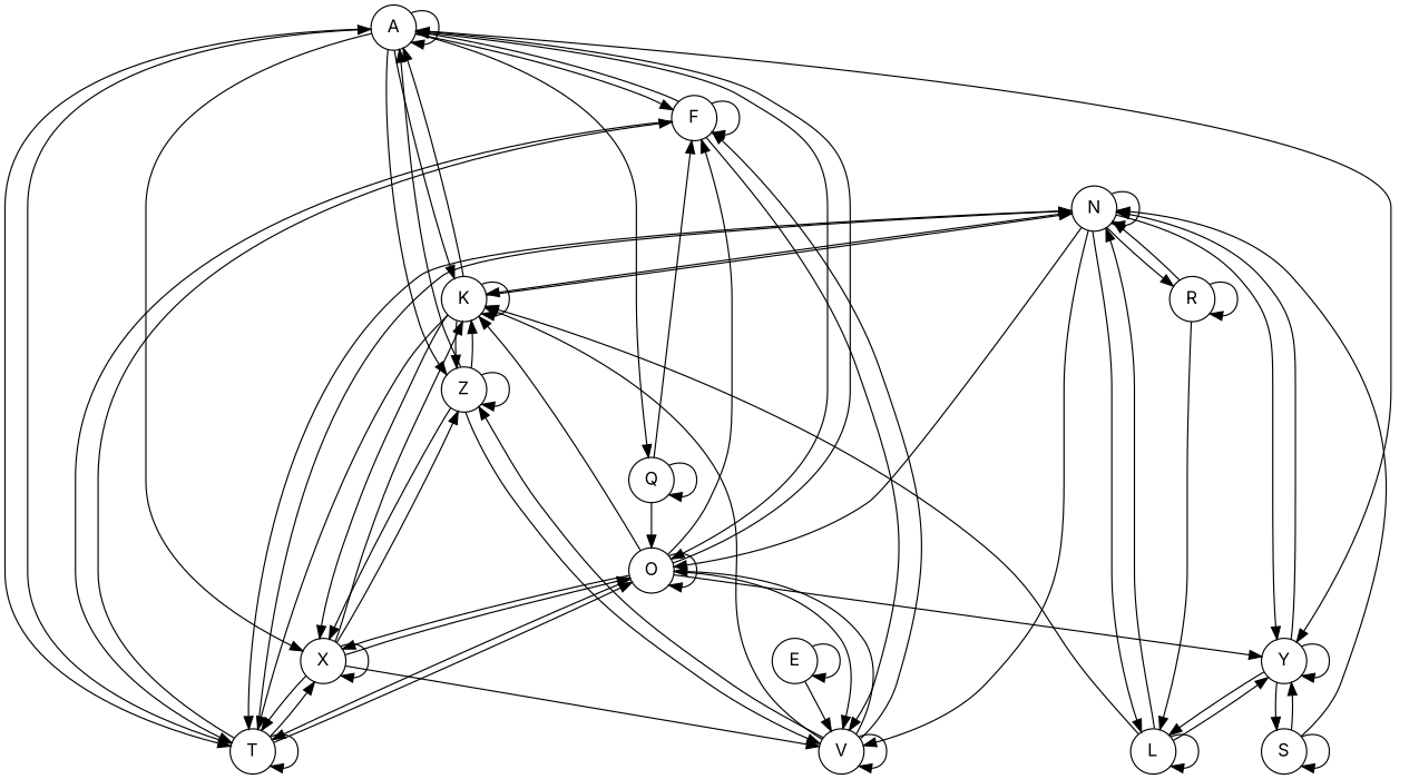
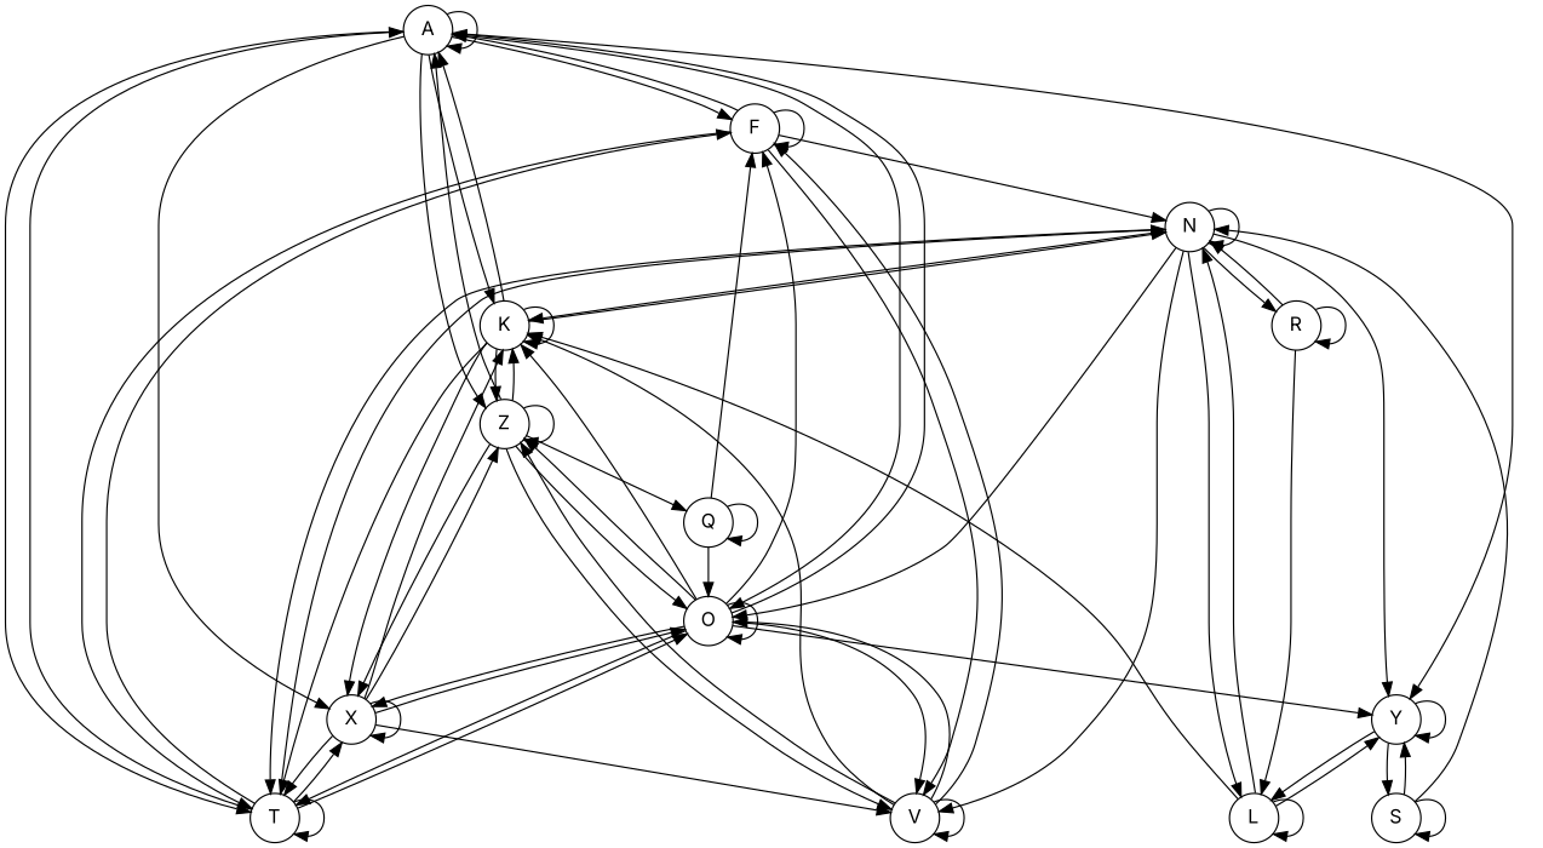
  digraph {
    fontname=Inter
    node [fontname=Inter shape=circle]
    edge [fontname=Inter]
    A
    F
    K
    O
    T
    X
    Y
    Z
    V
    N
    L
    S
    Q
-   E
    R
    A -> A
    A -> F
    A -> K
    A -> O
    A -> T
    A -> X
    A -> Y
    A -> Z
    F -> A
    F -> F
    F -> T
    F -> V
    K -> A
    K -> K
    K -> T
    K -> X
    K -> Z
    K -> N
    O -> A
    O -> F
    O -> K
    O -> O
    O -> T
    O -> X
    O -> Y
+   O -> Z
    O -> V
    T -> A
    T -> F
    T -> O
    T -> T
    T -> X
    T -> N
    X -> K
    X -> O
    X -> T
    X -> X
    X -> Z
    X -> V
    Y -> Y
-   Y -> N
+   F -> N
    Y -> L
    Y -> S
    Z -> A
    Z -> K
+   Z -> O
    Z -> X
    Z -> Z
    Z -> V
-   A -> Q
+   Z -> Q
    V -> F
    V -> K
    V -> O
    V -> Z
    V -> V
    N -> K
    N -> O
    N -> T
    N -> Y
    N -> V
    N -> N
    N -> L
    N -> R
    L -> K
    L -> Y
    L -> N
    L -> L
    S -> Y
    S -> N
    S -> S
    Q -> F
    Q -> O
    Q -> Q
-   E -> V
-   E -> E
    R -> N
    R -> L
    R -> R
  }
